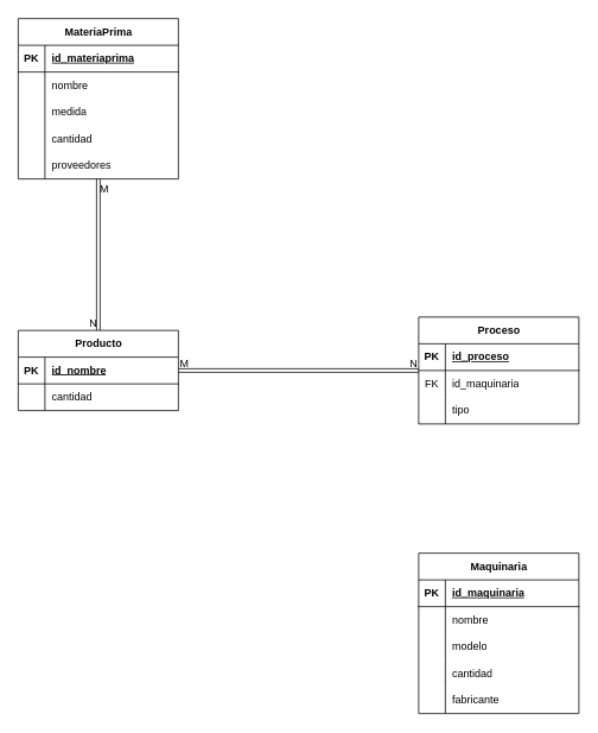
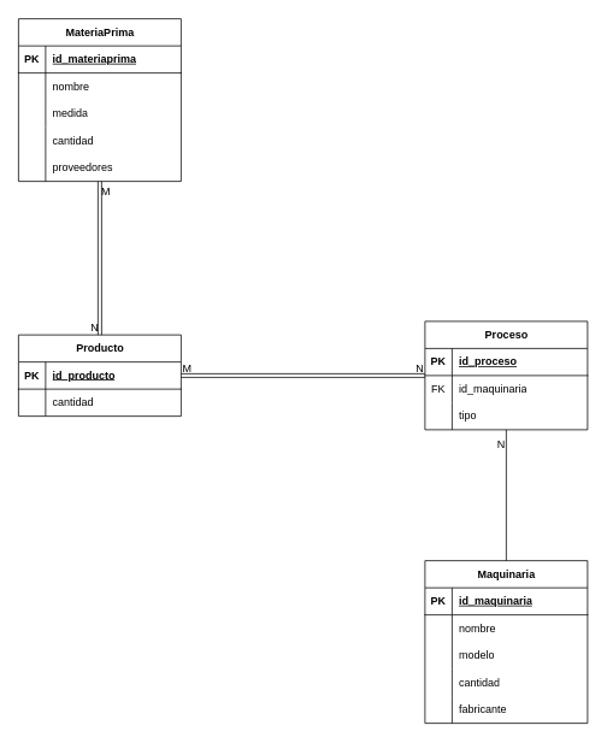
  <mxCell id="0" />
  <mxCell id="1" parent="0" />
  <mxCell id="2" value="MateriaPrima" style="shape=table;startSize=30;container=1;collapsible=1;childLayout=tableLayout;fixedRows=1;rowLines=0;fontStyle=1;align=center;resizeLast=1;html=1;" vertex="1" parent="1"><mxGeometry x="20" width="180" height="180" as="geometry" y="20" /></mxCell>
  <mxCell id="3" value="" style="shape=tableRow;horizontal=0;startSize=0;swimlaneHead=0;swimlaneBody=0;fillColor=none;collapsible=0;dropTarget=0;points=[[0,0.5],[1,0.5]];portConstraint=eastwest;top=0;left=0;right=0;bottom=1;" vertex="1" parent="2"><mxGeometry y="30" width="180" height="30" as="geometry" /></mxCell>
  <mxCell id="4" value="PK" style="shape=partialRectangle;connectable=0;fillColor=none;top=0;left=0;bottom=0;right=0;fontStyle=1;overflow=hidden;whiteSpace=wrap;html=1;" vertex="1" parent="3"><mxGeometry width="30" height="30" as="geometry"><mxRectangle width="30" height="30" as="alternateBounds" /></mxGeometry></mxCell>
  <mxCell id="5" value="id_materiaprima" style="shape=partialRectangle;connectable=0;fillColor=none;top=0;left=0;bottom=0;right=0;align=left;spacingLeft=6;fontStyle=5;overflow=hidden;whiteSpace=wrap;html=1;" vertex="1" parent="3"><mxGeometry x="30" width="150" height="30" as="geometry"><mxRectangle width="150" height="30" as="alternateBounds" /></mxGeometry></mxCell>
  <mxCell id="6" value="" style="shape=tableRow;horizontal=0;startSize=0;swimlaneHead=0;swimlaneBody=0;fillColor=none;collapsible=0;dropTarget=0;points=[[0,0.5],[1,0.5]];portConstraint=eastwest;top=0;left=0;right=0;bottom=0;" vertex="1" parent="2"><mxGeometry y="60" width="180" height="30" as="geometry" /></mxCell>
  <mxCell id="7" value="" style="shape=partialRectangle;connectable=0;fillColor=none;top=0;left=0;bottom=0;right=0;editable=1;overflow=hidden;whiteSpace=wrap;html=1;" vertex="1" parent="6"><mxGeometry width="30" height="30" as="geometry"><mxRectangle width="30" height="30" as="alternateBounds" /></mxGeometry></mxCell>
  <mxCell id="8" value="nombre" style="shape=partialRectangle;connectable=0;fillColor=none;top=0;left=0;bottom=0;right=0;align=left;spacingLeft=6;overflow=hidden;whiteSpace=wrap;html=1;" vertex="1" parent="6"><mxGeometry x="30" width="150" height="30" as="geometry"><mxRectangle width="150" height="30" as="alternateBounds" /></mxGeometry></mxCell>
  <mxCell id="9" value="" style="shape=tableRow;horizontal=0;startSize=0;swimlaneHead=0;swimlaneBody=0;fillColor=none;collapsible=0;dropTarget=0;points=[[0,0.5],[1,0.5]];portConstraint=eastwest;top=0;left=0;right=0;bottom=0;" vertex="1" parent="2"><mxGeometry y="90" width="180" height="30" as="geometry" /></mxCell>
  <mxCell id="10" value="" style="shape=partialRectangle;connectable=0;fillColor=none;top=0;left=0;bottom=0;right=0;editable=1;overflow=hidden;whiteSpace=wrap;html=1;" vertex="1" parent="9"><mxGeometry width="30" height="30" as="geometry"><mxRectangle width="30" height="30" as="alternateBounds" /></mxGeometry></mxCell>
  <mxCell id="11" value="medida" style="shape=partialRectangle;connectable=0;fillColor=none;top=0;left=0;bottom=0;right=0;align=left;spacingLeft=6;overflow=hidden;whiteSpace=wrap;html=1;" vertex="1" parent="9"><mxGeometry x="30" width="150" height="30" as="geometry"><mxRectangle width="150" height="30" as="alternateBounds" /></mxGeometry></mxCell>
  <mxCell id="12" value="" style="shape=tableRow;horizontal=0;startSize=0;swimlaneHead=0;swimlaneBody=0;fillColor=none;collapsible=0;dropTarget=0;points=[[0,0.5],[1,0.5]];portConstraint=eastwest;top=0;left=0;right=0;bottom=0;" vertex="1" parent="2"><mxGeometry y="120" width="180" height="30" as="geometry" /></mxCell>
  <mxCell id="13" value="" style="shape=partialRectangle;connectable=0;fillColor=none;top=0;left=0;bottom=0;right=0;editable=1;overflow=hidden;whiteSpace=wrap;html=1;" vertex="1" parent="12"><mxGeometry width="30" height="30" as="geometry"><mxRectangle width="30" height="30" as="alternateBounds" /></mxGeometry></mxCell>
  <mxCell id="14" value="&lt;div&gt;cantidad&lt;/div&gt;" style="shape=partialRectangle;connectable=0;fillColor=none;top=0;left=0;bottom=0;right=0;align=left;spacingLeft=6;overflow=hidden;whiteSpace=wrap;html=1;" vertex="1" parent="12"><mxGeometry x="30" width="150" height="30" as="geometry"><mxRectangle width="150" height="30" as="alternateBounds" /></mxGeometry></mxCell>
  <mxCell id="15" value="" style="shape=tableRow;horizontal=0;startSize=0;swimlaneHead=0;swimlaneBody=0;fillColor=none;collapsible=0;dropTarget=0;points=[[0,0.5],[1,0.5]];portConstraint=eastwest;top=0;left=0;right=0;bottom=0;" vertex="1" parent="2"><mxGeometry y="150" width="180" height="30" as="geometry" /></mxCell>
  <mxCell id="16" value="" style="shape=partialRectangle;connectable=0;fillColor=none;top=0;left=0;bottom=0;right=0;editable=1;overflow=hidden;whiteSpace=wrap;html=1;" vertex="1" parent="15"><mxGeometry width="30" height="30" as="geometry"><mxRectangle width="30" height="30" as="alternateBounds" /></mxGeometry></mxCell>
  <mxCell id="17" value="proveedores" style="shape=partialRectangle;connectable=0;fillColor=none;top=0;left=0;bottom=0;right=0;align=left;spacingLeft=6;overflow=hidden;whiteSpace=wrap;html=1;" vertex="1" parent="15"><mxGeometry x="30" width="150" height="30" as="geometry"><mxRectangle width="150" height="30" as="alternateBounds" /></mxGeometry></mxCell>
  <mxCell id="18" value="Producto" style="shape=table;startSize=30;container=1;collapsible=1;childLayout=tableLayout;fixedRows=1;rowLines=0;fontStyle=1;align=center;resizeLast=1;html=1;" vertex="1" parent="1"><mxGeometry x="20" y="370" width="180" height="90" as="geometry" /></mxCell>
  <mxCell id="19" value="" style="shape=tableRow;horizontal=0;startSize=0;swimlaneHead=0;swimlaneBody=0;fillColor=none;collapsible=0;dropTarget=0;points=[[0,0.5],[1,0.5]];portConstraint=eastwest;top=0;left=0;right=0;bottom=1;" vertex="1" parent="18"><mxGeometry y="30" width="180" height="30" as="geometry" /></mxCell>
  <mxCell id="20" value="PK" style="shape=partialRectangle;connectable=0;fillColor=none;top=0;left=0;bottom=0;right=0;fontStyle=1;overflow=hidden;whiteSpace=wrap;html=1;" vertex="1" parent="19"><mxGeometry width="30" height="30" as="geometry"><mxRectangle width="30" height="30" as="alternateBounds" /></mxGeometry></mxCell>
- <mxCell id="21" value="id_nombre" style="shape=partialRectangle;connectable=0;fillColor=none;top=0;left=0;bottom=0;right=0;align=left;spacingLeft=6;fontStyle=5;overflow=hidden;whiteSpace=wrap;html=1;" vertex="1" parent="19"><mxGeometry x="30" width="150" height="30" as="geometry"><mxRectangle width="150" height="30" as="alternateBounds" /></mxGeometry></mxCell>
+ <mxCell id="21" value="id_producto" style="shape=partialRectangle;connectable=0;fillColor=none;top=0;left=0;bottom=0;right=0;align=left;spacingLeft=6;fontStyle=5;overflow=hidden;whiteSpace=wrap;html=1;" vertex="1" parent="19"><mxGeometry x="30" width="150" height="30" as="geometry"><mxRectangle width="150" height="30" as="alternateBounds" /></mxGeometry></mxCell>
  <mxCell id="22" value="" style="shape=tableRow;horizontal=0;startSize=0;swimlaneHead=0;swimlaneBody=0;fillColor=none;collapsible=0;dropTarget=0;points=[[0,0.5],[1,0.5]];portConstraint=eastwest;top=0;left=0;right=0;bottom=0;" vertex="1" parent="18"><mxGeometry y="60" width="180" height="30" as="geometry" /></mxCell>
  <mxCell id="23" value="" style="shape=partialRectangle;connectable=0;fillColor=none;top=0;left=0;bottom=0;right=0;editable=1;overflow=hidden;whiteSpace=wrap;html=1;" vertex="1" parent="22"><mxGeometry width="30" height="30" as="geometry"><mxRectangle width="30" height="30" as="alternateBounds" /></mxGeometry></mxCell>
  <mxCell id="24" value="cantidad" style="shape=partialRectangle;connectable=0;fillColor=none;top=0;left=0;bottom=0;right=0;align=left;spacingLeft=6;overflow=hidden;whiteSpace=wrap;html=1;" vertex="1" parent="22"><mxGeometry x="30" width="150" height="30" as="geometry"><mxRectangle width="150" height="30" as="alternateBounds" /></mxGeometry></mxCell>
  <mxCell id="25" value="Proceso" style="shape=table;startSize=30;container=1;collapsible=1;childLayout=tableLayout;fixedRows=1;rowLines=0;fontStyle=1;align=center;resizeLast=1;html=1;" vertex="1" parent="1"><mxGeometry x="470" y="355" width="180" height="120" as="geometry" /></mxCell>
  <mxCell id="26" value="" style="shape=tableRow;horizontal=0;startSize=0;swimlaneHead=0;swimlaneBody=0;fillColor=none;collapsible=0;dropTarget=0;points=[[0,0.5],[1,0.5]];portConstraint=eastwest;top=0;left=0;right=0;bottom=1;" vertex="1" parent="25"><mxGeometry y="30" width="180" height="30" as="geometry" /></mxCell>
  <mxCell id="27" value="PK" style="shape=partialRectangle;connectable=0;fillColor=none;top=0;left=0;bottom=0;right=0;fontStyle=1;overflow=hidden;whiteSpace=wrap;html=1;" vertex="1" parent="26"><mxGeometry width="30" height="30" as="geometry"><mxRectangle width="30" height="30" as="alternateBounds" /></mxGeometry></mxCell>
  <mxCell id="28" value="id_proceso" style="shape=partialRectangle;connectable=0;fillColor=none;top=0;left=0;bottom=0;right=0;align=left;spacingLeft=6;fontStyle=5;overflow=hidden;whiteSpace=wrap;html=1;" vertex="1" parent="26"><mxGeometry x="30" width="150" height="30" as="geometry"><mxRectangle width="150" height="30" as="alternateBounds" /></mxGeometry></mxCell>
  <mxCell id="29" value="" style="shape=tableRow;horizontal=0;startSize=0;swimlaneHead=0;swimlaneBody=0;fillColor=none;collapsible=0;dropTarget=0;points=[[0,0.5],[1,0.5]];portConstraint=eastwest;top=0;left=0;right=0;bottom=0;" vertex="1" parent="25"><mxGeometry y="60" width="180" height="30" as="geometry" /></mxCell>
  <mxCell id="30" value="FK" style="shape=partialRectangle;connectable=0;fillColor=none;top=0;left=0;bottom=0;right=0;fontStyle=0;overflow=hidden;whiteSpace=wrap;html=1;" vertex="1" parent="29"><mxGeometry width="30" height="30" as="geometry"><mxRectangle width="30" height="30" as="alternateBounds" /></mxGeometry></mxCell>
  <mxCell id="31" value="id_maquinaria" style="shape=partialRectangle;connectable=0;fillColor=none;top=0;left=0;bottom=0;right=0;align=left;spacingLeft=6;fontStyle=0;overflow=hidden;whiteSpace=wrap;html=1;" vertex="1" parent="29"><mxGeometry x="30" width="150" height="30" as="geometry"><mxRectangle width="150" height="30" as="alternateBounds" /></mxGeometry></mxCell>
  <mxCell id="32" value="" style="shape=tableRow;horizontal=0;startSize=0;swimlaneHead=0;swimlaneBody=0;fillColor=none;collapsible=0;dropTarget=0;points=[[0,0.5],[1,0.5]];portConstraint=eastwest;top=0;left=0;right=0;bottom=0;" vertex="1" parent="25"><mxGeometry y="90" width="180" height="30" as="geometry" /></mxCell>
  <mxCell id="33" value="" style="shape=partialRectangle;connectable=0;fillColor=none;top=0;left=0;bottom=0;right=0;editable=1;overflow=hidden;whiteSpace=wrap;html=1;" vertex="1" parent="32"><mxGeometry width="30" height="30" as="geometry"><mxRectangle width="30" height="30" as="alternateBounds" /></mxGeometry></mxCell>
  <mxCell id="34" value="tipo" style="shape=partialRectangle;connectable=0;fillColor=none;top=0;left=0;bottom=0;right=0;align=left;spacingLeft=6;overflow=hidden;whiteSpace=wrap;html=1;" vertex="1" parent="32"><mxGeometry x="30" width="150" height="30" as="geometry"><mxRectangle width="150" height="30" as="alternateBounds" /></mxGeometry></mxCell>
  <mxCell id="35" value="Maquinaria" style="shape=table;startSize=30;container=1;collapsible=1;childLayout=tableLayout;fixedRows=1;rowLines=0;fontStyle=1;align=center;resizeLast=1;html=1;" vertex="1" parent="1"><mxGeometry x="470" y="620" width="180" height="180" as="geometry" /></mxCell>
  <mxCell id="36" value="" style="shape=tableRow;horizontal=0;startSize=0;swimlaneHead=0;swimlaneBody=0;fillColor=none;collapsible=0;dropTarget=0;points=[[0,0.5],[1,0.5]];portConstraint=eastwest;top=0;left=0;right=0;bottom=1;" vertex="1" parent="35"><mxGeometry y="30" width="180" height="30" as="geometry" /></mxCell>
  <mxCell id="37" value="PK" style="shape=partialRectangle;connectable=0;fillColor=none;top=0;left=0;bottom=0;right=0;fontStyle=1;overflow=hidden;whiteSpace=wrap;html=1;" vertex="1" parent="36"><mxGeometry width="30" height="30" as="geometry"><mxRectangle width="30" height="30" as="alternateBounds" /></mxGeometry></mxCell>
  <mxCell id="38" value="id_maquinaria" style="shape=partialRectangle;connectable=0;fillColor=none;top=0;left=0;bottom=0;right=0;align=left;spacingLeft=6;fontStyle=5;overflow=hidden;whiteSpace=wrap;html=1;" vertex="1" parent="36"><mxGeometry x="30" width="150" height="30" as="geometry"><mxRectangle width="150" height="30" as="alternateBounds" /></mxGeometry></mxCell>
  <mxCell id="39" value="" style="shape=tableRow;horizontal=0;startSize=0;swimlaneHead=0;swimlaneBody=0;fillColor=none;collapsible=0;dropTarget=0;points=[[0,0.5],[1,0.5]];portConstraint=eastwest;top=0;left=0;right=0;bottom=0;" vertex="1" parent="35"><mxGeometry y="60" width="180" height="30" as="geometry" /></mxCell>
  <mxCell id="40" value="" style="shape=partialRectangle;connectable=0;fillColor=none;top=0;left=0;bottom=0;right=0;editable=1;overflow=hidden;whiteSpace=wrap;html=1;" vertex="1" parent="39"><mxGeometry width="30" height="30" as="geometry"><mxRectangle width="30" height="30" as="alternateBounds" /></mxGeometry></mxCell>
  <mxCell id="41" value="nombre" style="shape=partialRectangle;connectable=0;fillColor=none;top=0;left=0;bottom=0;right=0;align=left;spacingLeft=6;overflow=hidden;whiteSpace=wrap;html=1;" vertex="1" parent="39"><mxGeometry x="30" width="150" height="30" as="geometry"><mxRectangle width="150" height="30" as="alternateBounds" /></mxGeometry></mxCell>
  <mxCell id="42" value="" style="shape=tableRow;horizontal=0;startSize=0;swimlaneHead=0;swimlaneBody=0;fillColor=none;collapsible=0;dropTarget=0;points=[[0,0.5],[1,0.5]];portConstraint=eastwest;top=0;left=0;right=0;bottom=0;" vertex="1" parent="35"><mxGeometry y="90" width="180" height="30" as="geometry" /></mxCell>
  <mxCell id="43" value="" style="shape=partialRectangle;connectable=0;fillColor=none;top=0;left=0;bottom=0;right=0;editable=1;overflow=hidden;whiteSpace=wrap;html=1;" vertex="1" parent="42"><mxGeometry width="30" height="30" as="geometry"><mxRectangle width="30" height="30" as="alternateBounds" /></mxGeometry></mxCell>
  <mxCell id="44" value="modelo" style="shape=partialRectangle;connectable=0;fillColor=none;top=0;left=0;bottom=0;right=0;align=left;spacingLeft=6;overflow=hidden;whiteSpace=wrap;html=1;" vertex="1" parent="42"><mxGeometry x="30" width="150" height="30" as="geometry"><mxRectangle width="150" height="30" as="alternateBounds" /></mxGeometry></mxCell>
  <mxCell id="45" value="" style="shape=tableRow;horizontal=0;startSize=0;swimlaneHead=0;swimlaneBody=0;fillColor=none;collapsible=0;dropTarget=0;points=[[0,0.5],[1,0.5]];portConstraint=eastwest;top=0;left=0;right=0;bottom=0;" vertex="1" parent="35"><mxGeometry y="120" width="180" height="30" as="geometry" /></mxCell>
  <mxCell id="46" value="" style="shape=partialRectangle;connectable=0;fillColor=none;top=0;left=0;bottom=0;right=0;editable=1;overflow=hidden;whiteSpace=wrap;html=1;" vertex="1" parent="45"><mxGeometry width="30" height="30" as="geometry"><mxRectangle width="30" height="30" as="alternateBounds" /></mxGeometry></mxCell>
  <mxCell id="47" value="cantidad" style="shape=partialRectangle;connectable=0;fillColor=none;top=0;left=0;bottom=0;right=0;align=left;spacingLeft=6;overflow=hidden;whiteSpace=wrap;html=1;" vertex="1" parent="45"><mxGeometry x="30" width="150" height="30" as="geometry"><mxRectangle width="150" height="30" as="alternateBounds" /></mxGeometry></mxCell>
  <mxCell id="48" value="" style="shape=tableRow;horizontal=0;startSize=0;swimlaneHead=0;swimlaneBody=0;fillColor=none;collapsible=0;dropTarget=0;points=[[0,0.5],[1,0.5]];portConstraint=eastwest;top=0;left=0;right=0;bottom=0;" vertex="1" parent="35"><mxGeometry y="150" width="180" height="30" as="geometry" /></mxCell>
  <mxCell id="49" value="" style="shape=partialRectangle;connectable=0;fillColor=none;top=0;left=0;bottom=0;right=0;editable=1;overflow=hidden;whiteSpace=wrap;html=1;" vertex="1" parent="48"><mxGeometry width="30" height="30" as="geometry"><mxRectangle width="30" height="30" as="alternateBounds" /></mxGeometry></mxCell>
  <mxCell id="50" value="fabricante" style="shape=partialRectangle;connectable=0;fillColor=none;top=0;left=0;bottom=0;right=0;align=left;spacingLeft=6;overflow=hidden;whiteSpace=wrap;html=1;" vertex="1" parent="48"><mxGeometry x="30" width="150" height="30" as="geometry"><mxRectangle width="150" height="30" as="alternateBounds" /></mxGeometry></mxCell>
  <mxCell id="51" value="" style="shape=link;html=1;rounded=0;" edge="1" parent="1" source="18" target="25"><mxGeometry relative="1" as="geometry"><mxPoint x="260" y="470" as="sourcePoint" /><mxPoint x="420" y="470" as="targetPoint" /></mxGeometry></mxCell>
  <mxCell id="52" value="M" style="resizable=0;html=1;whiteSpace=wrap;align=left;verticalAlign=bottom;" connectable="0" vertex="1" parent="51"><mxGeometry x="-1" relative="1" as="geometry" /></mxCell>
  <mxCell id="53" value="N" style="resizable=0;html=1;whiteSpace=wrap;align=right;verticalAlign=bottom;" connectable="0" vertex="1" parent="51"><mxGeometry x="1" relative="1" as="geometry" /></mxCell>
  <mxCell id="54" value="" style="shape=link;html=1;rounded=0;" edge="1" parent="1" source="2" target="18"><mxGeometry relative="1" as="geometry"><mxPoint x="260" y="270" as="sourcePoint" /><mxPoint x="420" y="270" as="targetPoint" /></mxGeometry></mxCell>
  <mxCell id="55" value="M" style="resizable=0;html=1;whiteSpace=wrap;align=left;verticalAlign=bottom;" connectable="0" vertex="1" parent="54"><mxGeometry x="-1" relative="1" as="geometry"><mxPoint y="20" as="offset" /></mxGeometry></mxCell>
  <mxCell id="56" value="N" style="resizable=0;html=1;whiteSpace=wrap;align=right;verticalAlign=bottom;" connectable="0" vertex="1" parent="54"><mxGeometry x="1" relative="1" as="geometry" /></mxCell>
+ <mxCell id="57" value="" style="endArrow=none;html=1;rounded=0;" edge="1" parent="1" source="35" target="25"><mxGeometry relative="1" as="geometry"><mxPoint x="260" y="510" as="sourcePoint" /><mxPoint x="420" y="510" as="targetPoint" /></mxGeometry></mxCell>
+ <mxCell id="58" value="N" style="resizable=0;html=1;whiteSpace=wrap;align=right;verticalAlign=bottom;" connectable="0" vertex="1" parent="57"><mxGeometry x="1" relative="1" as="geometry"><mxPoint y="25" as="offset" /></mxGeometry></mxCell>
